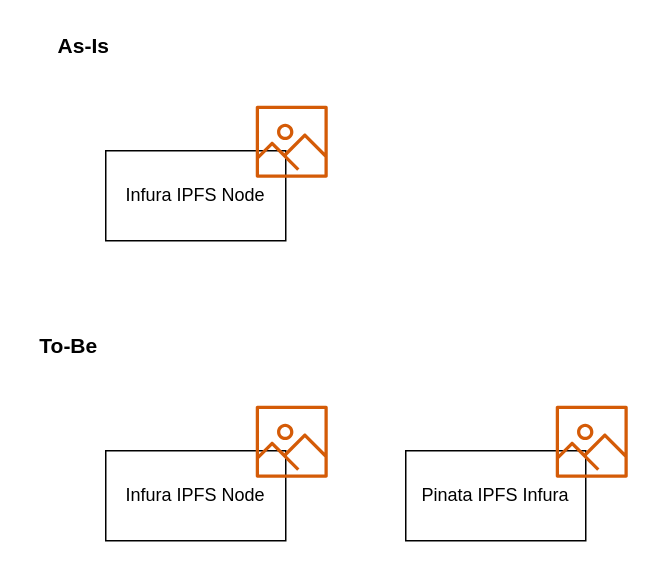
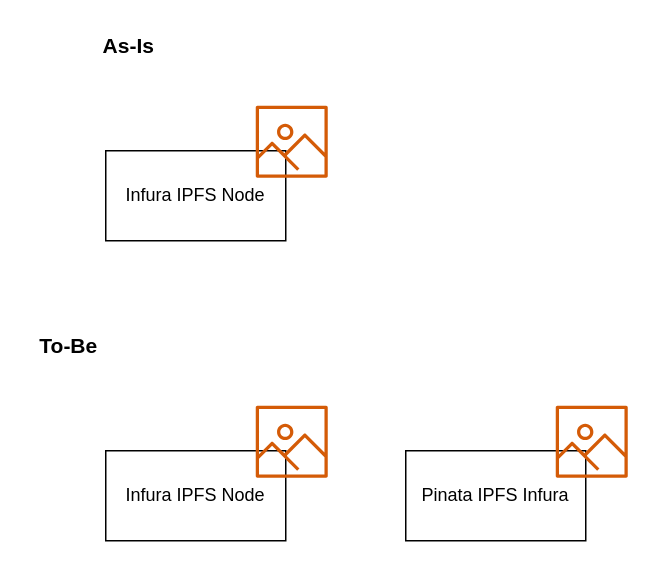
  <mxCell id="0" />
  <mxCell id="1" parent="0" />
  <mxCell id="2" value="Infura IPFS Node" style="rounded=0;whiteSpace=wrap;html=1;" vertex="1" parent="1"><mxGeometry x="70" y="100" width="120" height="60" as="geometry" /></mxCell>
  <mxCell id="3" value="" style="sketch=0;outlineConnect=0;fontColor=#232F3E;gradientColor=none;fillColor=#D45B07;strokeColor=none;dashed=0;verticalLabelPosition=bottom;verticalAlign=top;align=center;html=1;fontSize=12;fontStyle=0;aspect=fixed;pointerEvents=1;shape=mxgraph.aws4.container_registry_image;" vertex="1" parent="1"><mxGeometry x="170" y="70" width="48" height="48" as="geometry" /></mxCell>
- <mxCell id="4" value="&lt;b&gt;&lt;font style=&quot;font-size: 14px&quot;&gt;As-Is&lt;/font&gt;&lt;/b&gt;" style="text;html=1;resizable=0;autosize=1;align=center;verticalAlign=middle;points=[];fillColor=none;strokeColor=none;rounded=0;" vertex="1" parent="1"><mxGeometry x="30" y="20" width="50" height="20" as="geometry" /></mxCell>
+ <mxCell id="4" value="&lt;b&gt;&lt;font style=&quot;font-size: 14px&quot;&gt;As-Is&lt;/font&gt;&lt;/b&gt;" style="text;html=1;resizable=0;autosize=1;align=center;verticalAlign=middle;points=[];fillColor=none;strokeColor=none;rounded=0;" vertex="1" parent="1"><mxGeometry x="60" y="20" width="50" height="20" as="geometry" /></mxCell>
  <mxCell id="5" value="&lt;b&gt;&lt;font style=&quot;font-size: 14px&quot;&gt;To-Be&lt;/font&gt;&lt;/b&gt;" style="text;html=1;resizable=0;autosize=1;align=center;verticalAlign=middle;points=[];fillColor=none;strokeColor=none;rounded=0;" vertex="1" parent="1"><mxGeometry x="20" y="220" width="50" height="20" as="geometry" /></mxCell>
  <mxCell id="6" value="Infura IPFS Node" style="rounded=0;whiteSpace=wrap;html=1;" vertex="1" parent="1"><mxGeometry x="70" y="300" width="120" height="60" as="geometry" /></mxCell>
  <mxCell id="7" value="" style="sketch=0;outlineConnect=0;fontColor=#232F3E;gradientColor=none;fillColor=#D45B07;strokeColor=none;dashed=0;verticalLabelPosition=bottom;verticalAlign=top;align=center;html=1;fontSize=12;fontStyle=0;aspect=fixed;pointerEvents=1;shape=mxgraph.aws4.container_registry_image;" vertex="1" parent="1"><mxGeometry x="170" y="270" width="48" height="48" as="geometry" /></mxCell>
  <mxCell id="8" value="Pinata IPFS Infura" style="rounded=0;whiteSpace=wrap;html=1;" vertex="1" parent="1"><mxGeometry x="270" y="300" width="120" height="60" as="geometry" /></mxCell>
  <mxCell id="9" value="" style="sketch=0;outlineConnect=0;fontColor=#232F3E;gradientColor=none;fillColor=#D45B07;strokeColor=none;dashed=0;verticalLabelPosition=bottom;verticalAlign=top;align=center;html=1;fontSize=12;fontStyle=0;aspect=fixed;pointerEvents=1;shape=mxgraph.aws4.container_registry_image;" vertex="1" parent="1"><mxGeometry x="370" y="270" width="48" height="48" as="geometry" /></mxCell>
